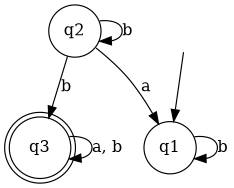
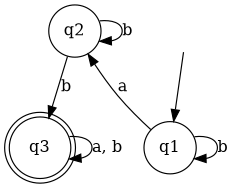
  digraph {
    rankdir=TB
    node [shape=circle]
    q3 [shape=doublecircle]
    "" [shape=none]
    q1
    q2
    q3 -> q3 [label="a, b"]
    "" -> q1
    q1 -> q1 [label=b]
-   q2 -> q1 [label=a]
+   q1 -> q2 [label=a]
    q2 -> q3 [label=b]
    q2 -> q2 [label=b]
  }
